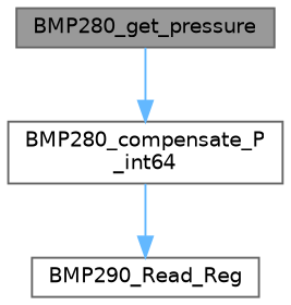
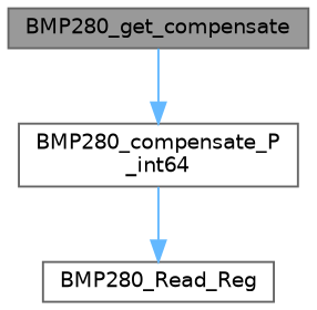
  digraph {
    rankdir=TB
    node [color=grey40 fillcolor=white fontname=Helvetica fontsize=10 shape=box style=filled]
    edge [color=steelblue1 fontname=Helvetica fontsize=10 labelfontname=Helvetica labelfontsize=10 style=solid]
-   n1 [color=gray40 fillcolor=grey60 fontcolor=black height=0.2 label=BMP280_get_pressure width=0.4]
+   n1 [color=gray40 fillcolor=grey60 fontcolor=black height=0.2 label=BMP280_get_compensate width=0.4]
    n2 [height=0.2 label="BMP280_compensate_P\l_int64" width=0.4]
-   n3 [height=0.2 label=BMP290_Read_Reg width=0.4]
+   n3 [height=0.2 label=BMP280_Read_Reg width=0.4]
    n1 -> n2
    n2 -> n3
  }
